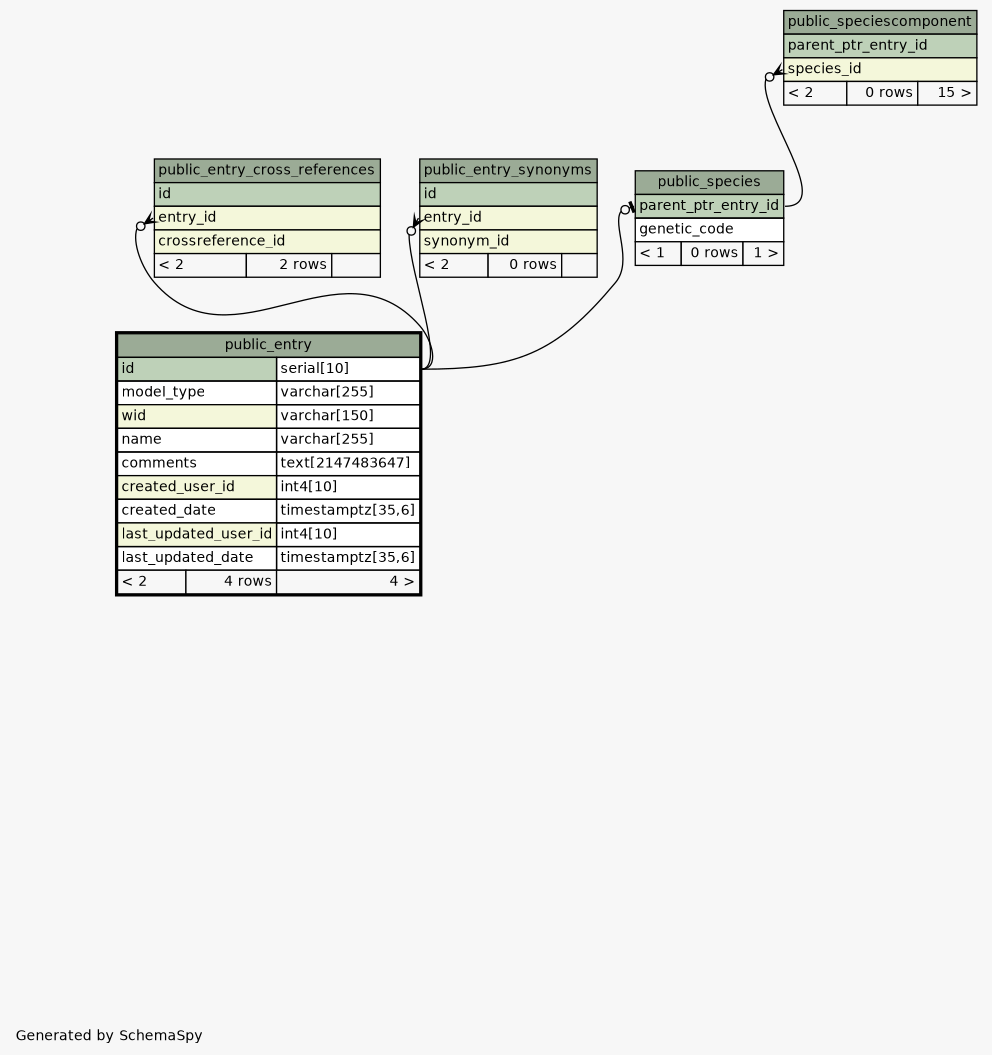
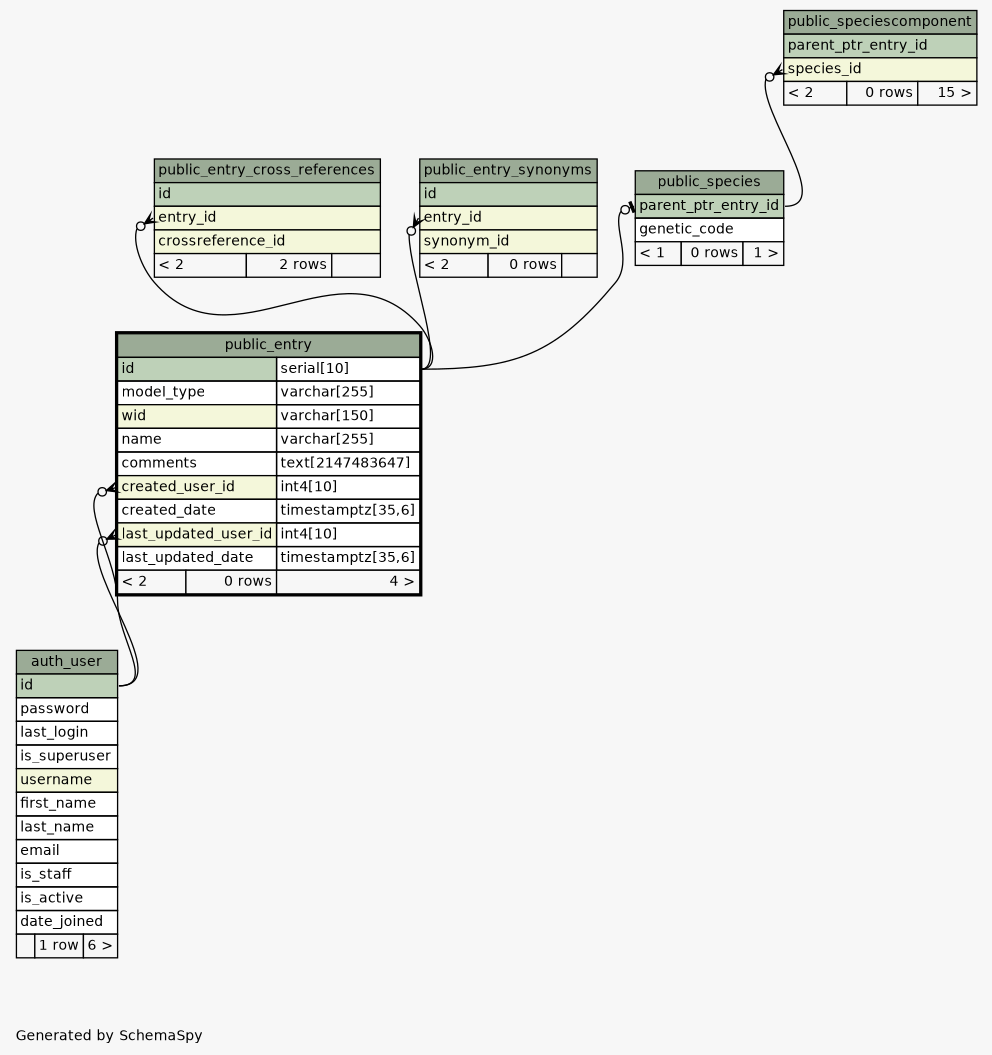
  digraph {
    bgcolor="#f7f7f7"
    fontname=Helvetica
    fontsize=11
    label="\nGenerated by SchemaSpy"
    labeljust=l
    nodesep=0.18
    rankdir=TB
    ranksep=0.46
    node [fontname=Helvetica fontsize=11 shape=plaintext]
    edge [arrowhead=none arrowsize=0.8 arrowtail=crowodot dir=back headport="id.type:e" tailport="entry_id:w"]
-   n1 [label=<     <TABLE BORDER="2" CELLBORDER="1" CELLSPACING="0" BGCOLOR="#ffffff">       <TR><TD COLSPAN="3" BGCOLOR="#9bab96" ALIGN="CENTER">public_entry</TD></TR>       <TR><TD PORT="id" COLSPAN="2" BGCOLOR="#bed1b8" ALIGN="LEFT">id</TD><TD PORT="id.type" ALIGN="LEFT">serial[10]</TD></TR>       <TR><TD PORT="model_type" COLSPAN="2" ALIGN="LEFT">model_type</TD><TD PORT="model_type.type" ALIGN="LEFT">varchar[255]</TD></TR>       <TR><TD PORT="wid" COLSPAN="2" BGCOLOR="#f4f7da" ALIGN="LEFT">wid</TD><TD PORT="wid.type" ALIGN="LEFT">varchar[150]</TD></TR>       <TR><TD PORT="name" COLSPAN="2" ALIGN="LEFT">name</TD><TD PORT="name.type" ALIGN="LEFT">varchar[255]</TD></TR>       <TR><TD PORT="comments" COLSPAN="2" ALIGN="LEFT">comments</TD><TD PORT="comments.type" ALIGN="LEFT">text[2147483647]</TD></TR>       <TR><TD PORT="created_user_id" COLSPAN="2" BGCOLOR="#f4f7da" ALIGN="LEFT">created_user_id</TD><TD PORT="created_user_id.type" ALIGN="LEFT">int4[10]</TD></TR>       <TR><TD PORT="created_date" COLSPAN="2" ALIGN="LEFT">created_date</TD><TD PORT="created_date.type" ALIGN="LEFT">timestamptz[35,6]</TD></TR>       <TR><TD PORT="last_updated_user_id" COLSPAN="2" BGCOLOR="#f4f7da" ALIGN="LEFT">last_updated_user_id</TD><TD PORT="last_updated_user_id.type" ALIGN="LEFT">int4[10]</TD></TR>       <TR><TD PORT="last_updated_date" COLSPAN="2" ALIGN="LEFT">last_updated_date</TD><TD PORT="last_updated_date.type" ALIGN="LEFT">timestamptz[35,6]</TD></TR>       <TR><TD ALIGN="LEFT" BGCOLOR="#f7f7f7">&lt; 2</TD><TD ALIGN="RIGHT" BGCOLOR="#f7f7f7">4 rows</TD><TD ALIGN="RIGHT" BGCOLOR="#f7f7f7">4 &gt;</TD></TR>     </TABLE>>]
+   n1 [label=<     <TABLE BORDER="2" CELLBORDER="1" CELLSPACING="0" BGCOLOR="#ffffff">       <TR><TD COLSPAN="3" BGCOLOR="#9bab96" ALIGN="CENTER">public_entry</TD></TR>       <TR><TD PORT="id" COLSPAN="2" BGCOLOR="#bed1b8" ALIGN="LEFT">id</TD><TD PORT="id.type" ALIGN="LEFT">serial[10]</TD></TR>       <TR><TD PORT="model_type" COLSPAN="2" ALIGN="LEFT">model_type</TD><TD PORT="model_type.type" ALIGN="LEFT">varchar[255]</TD></TR>       <TR><TD PORT="wid" COLSPAN="2" BGCOLOR="#f4f7da" ALIGN="LEFT">wid</TD><TD PORT="wid.type" ALIGN="LEFT">varchar[150]</TD></TR>       <TR><TD PORT="name" COLSPAN="2" ALIGN="LEFT">name</TD><TD PORT="name.type" ALIGN="LEFT">varchar[255]</TD></TR>       <TR><TD PORT="comments" COLSPAN="2" ALIGN="LEFT">comments</TD><TD PORT="comments.type" ALIGN="LEFT">text[2147483647]</TD></TR>       <TR><TD PORT="created_user_id" COLSPAN="2" BGCOLOR="#f4f7da" ALIGN="LEFT">created_user_id</TD><TD PORT="created_user_id.type" ALIGN="LEFT">int4[10]</TD></TR>       <TR><TD PORT="created_date" COLSPAN="2" ALIGN="LEFT">created_date</TD><TD PORT="created_date.type" ALIGN="LEFT">timestamptz[35,6]</TD></TR>       <TR><TD PORT="last_updated_user_id" COLSPAN="2" BGCOLOR="#f4f7da" ALIGN="LEFT">last_updated_user_id</TD><TD PORT="last_updated_user_id.type" ALIGN="LEFT">int4[10]</TD></TR>       <TR><TD PORT="last_updated_date" COLSPAN="2" ALIGN="LEFT">last_updated_date</TD><TD PORT="last_updated_date.type" ALIGN="LEFT">timestamptz[35,6]</TD></TR>       <TR><TD ALIGN="LEFT" BGCOLOR="#f7f7f7">&lt; 2</TD><TD ALIGN="RIGHT" BGCOLOR="#f7f7f7">0 rows</TD><TD ALIGN="RIGHT" BGCOLOR="#f7f7f7">4 &gt;</TD></TR>     </TABLE>>]
+   n2 [label=<     <TABLE BORDER="0" CELLBORDER="1" CELLSPACING="0" BGCOLOR="#ffffff">       <TR><TD COLSPAN="3" BGCOLOR="#9bab96" ALIGN="CENTER">auth_user</TD></TR>       <TR><TD PORT="id" COLSPAN="3" BGCOLOR="#bed1b8" ALIGN="LEFT">id</TD></TR>       <TR><TD PORT="password" COLSPAN="3" ALIGN="LEFT">password</TD></TR>       <TR><TD PORT="last_login" COLSPAN="3" ALIGN="LEFT">last_login</TD></TR>       <TR><TD PORT="is_superuser" COLSPAN="3" ALIGN="LEFT">is_superuser</TD></TR>       <TR><TD PORT="username" COLSPAN="3" BGCOLOR="#f4f7da" ALIGN="LEFT">username</TD></TR>       <TR><TD PORT="first_name" COLSPAN="3" ALIGN="LEFT">first_name</TD></TR>       <TR><TD PORT="last_name" COLSPAN="3" ALIGN="LEFT">last_name</TD></TR>       <TR><TD PORT="email" COLSPAN="3" ALIGN="LEFT">email</TD></TR>       <TR><TD PORT="is_staff" COLSPAN="3" ALIGN="LEFT">is_staff</TD></TR>       <TR><TD PORT="is_active" COLSPAN="3" ALIGN="LEFT">is_active</TD></TR>       <TR><TD PORT="date_joined" COLSPAN="3" ALIGN="LEFT">date_joined</TD></TR>       <TR><TD ALIGN="LEFT" BGCOLOR="#f7f7f7">  </TD><TD ALIGN="RIGHT" BGCOLOR="#f7f7f7">1 row</TD><TD ALIGN="RIGHT" BGCOLOR="#f7f7f7">6 &gt;</TD></TR>     </TABLE>>]
    n3 [label=<     <TABLE BORDER="0" CELLBORDER="1" CELLSPACING="0" BGCOLOR="#ffffff">       <TR><TD COLSPAN="3" BGCOLOR="#9bab96" ALIGN="CENTER">public_entry_cross_references</TD></TR>       <TR><TD PORT="id" COLSPAN="3" BGCOLOR="#bed1b8" ALIGN="LEFT">id</TD></TR>       <TR><TD PORT="entry_id" COLSPAN="3" BGCOLOR="#f4f7da" ALIGN="LEFT">entry_id</TD></TR>       <TR><TD PORT="crossreference_id" COLSPAN="3" BGCOLOR="#f4f7da" ALIGN="LEFT">crossreference_id</TD></TR>       <TR><TD ALIGN="LEFT" BGCOLOR="#f7f7f7">&lt; 2</TD><TD ALIGN="RIGHT" BGCOLOR="#f7f7f7">2 rows</TD><TD ALIGN="RIGHT" BGCOLOR="#f7f7f7">  </TD></TR>     </TABLE>>]
    n4 [label=<     <TABLE BORDER="0" CELLBORDER="1" CELLSPACING="0" BGCOLOR="#ffffff">       <TR><TD COLSPAN="3" BGCOLOR="#9bab96" ALIGN="CENTER">public_entry_synonyms</TD></TR>       <TR><TD PORT="id" COLSPAN="3" BGCOLOR="#bed1b8" ALIGN="LEFT">id</TD></TR>       <TR><TD PORT="entry_id" COLSPAN="3" BGCOLOR="#f4f7da" ALIGN="LEFT">entry_id</TD></TR>       <TR><TD PORT="synonym_id" COLSPAN="3" BGCOLOR="#f4f7da" ALIGN="LEFT">synonym_id</TD></TR>       <TR><TD ALIGN="LEFT" BGCOLOR="#f7f7f7">&lt; 2</TD><TD ALIGN="RIGHT" BGCOLOR="#f7f7f7">0 rows</TD><TD ALIGN="RIGHT" BGCOLOR="#f7f7f7">  </TD></TR>     </TABLE>>]
    n5 [label=<     <TABLE BORDER="0" CELLBORDER="1" CELLSPACING="0" BGCOLOR="#ffffff">       <TR><TD COLSPAN="3" BGCOLOR="#9bab96" ALIGN="CENTER">public_species</TD></TR>       <TR><TD PORT="parent_ptr_entry_id" COLSPAN="3" BGCOLOR="#bed1b8" ALIGN="LEFT">parent_ptr_entry_id</TD></TR>       <TR><TD PORT="genetic_code" COLSPAN="3" ALIGN="LEFT">genetic_code</TD></TR>       <TR><TD ALIGN="LEFT" BGCOLOR="#f7f7f7">&lt; 1</TD><TD ALIGN="RIGHT" BGCOLOR="#f7f7f7">0 rows</TD><TD ALIGN="RIGHT" BGCOLOR="#f7f7f7">1 &gt;</TD></TR>     </TABLE>>]
    n6 [label=<     <TABLE BORDER="0" CELLBORDER="1" CELLSPACING="0" BGCOLOR="#ffffff">       <TR><TD COLSPAN="3" BGCOLOR="#9bab96" ALIGN="CENTER">public_speciescomponent</TD></TR>       <TR><TD PORT="parent_ptr_entry_id" COLSPAN="3" BGCOLOR="#bed1b8" ALIGN="LEFT">parent_ptr_entry_id</TD></TR>       <TR><TD PORT="species_id" COLSPAN="3" BGCOLOR="#f4f7da" ALIGN="LEFT">species_id</TD></TR>       <TR><TD ALIGN="LEFT" BGCOLOR="#f7f7f7">&lt; 2</TD><TD ALIGN="RIGHT" BGCOLOR="#f7f7f7">0 rows</TD><TD ALIGN="RIGHT" BGCOLOR="#f7f7f7">15 &gt;</TD></TR>     </TABLE>>]
+   n1 -> n2 [headport="id:e" tailport="created_user_id:w"]
+   n1 -> n2 [headport="id:e" tailport="last_updated_user_id:w"]
    n3 -> n1
    n4 -> n1
    n5 -> n1 [arrowtail=teeodot tailport="parent_ptr_entry_id:w"]
    n6 -> n5 [headport="parent_ptr_entry_id:e" tailport="species_id:w"]
  }
